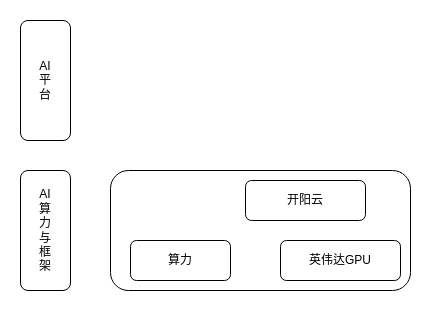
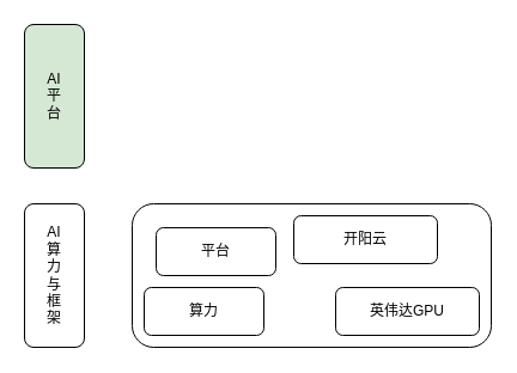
  <mxCell id="0" />
  <mxCell id="1" parent="0" />
  <mxCell id="2" value="AI&lt;div&gt;算&lt;/div&gt;&lt;div&gt;力&lt;/div&gt;&lt;div&gt;与&lt;/div&gt;&lt;div&gt;框&lt;/div&gt;&lt;div&gt;架&lt;/div&gt;" style="rounded=1;whiteSpace=wrap;html=1;" vertex="1" parent="1"><mxGeometry x="20" y="170" width="50" height="120" as="geometry" /></mxCell>
  <mxCell id="3" value="" style="rounded=1;whiteSpace=wrap;html=1;" vertex="1" parent="1"><mxGeometry x="110" y="170" width="300" height="120" as="geometry" /></mxCell>
  <mxCell id="4" value="英伟达GPU" style="rounded=1;whiteSpace=wrap;html=1;" vertex="1" parent="1"><mxGeometry x="280" y="240" width="120" height="40" as="geometry" /></mxCell>
- <mxCell id="5" value="算力" style="rounded=1;whiteSpace=wrap;html=1;" vertex="1" parent="1"><mxGeometry x="130" y="240" width="100" height="40" as="geometry" /></mxCell>
+ <mxCell id="5" value="算力" style="rounded=1;whiteSpace=wrap;html=1;" vertex="1" parent="1"><mxGeometry x="120" y="240" width="100" height="40" as="geometry" /></mxCell>
+ <mxCell id="6" value="平台" style="rounded=1;whiteSpace=wrap;html=1;" vertex="1" parent="1"><mxGeometry x="130" y="190" width="100" height="40" as="geometry" /></mxCell>
  <mxCell id="7" value="开阳云" style="rounded=1;whiteSpace=wrap;html=1;" vertex="1" parent="1"><mxGeometry x="245" y="180" width="120" height="40" as="geometry" /></mxCell>
- <mxCell id="8" value="AI&lt;div&gt;平&lt;/div&gt;&lt;div&gt;台&lt;/div&gt;" style="rounded=1;whiteSpace=wrap;html=1;" vertex="1" parent="1"><mxGeometry x="20" y="20" width="50" height="120" as="geometry" /></mxCell>
+ <mxCell id="8" value="AI&lt;div&gt;平&lt;/div&gt;&lt;div&gt;台&lt;/div&gt;" style="rounded=1;whiteSpace=wrap;html=1;fillColor=#d5e8d4;" vertex="1" parent="1"><mxGeometry x="20" y="20" width="50" height="120" as="geometry" /></mxCell>
